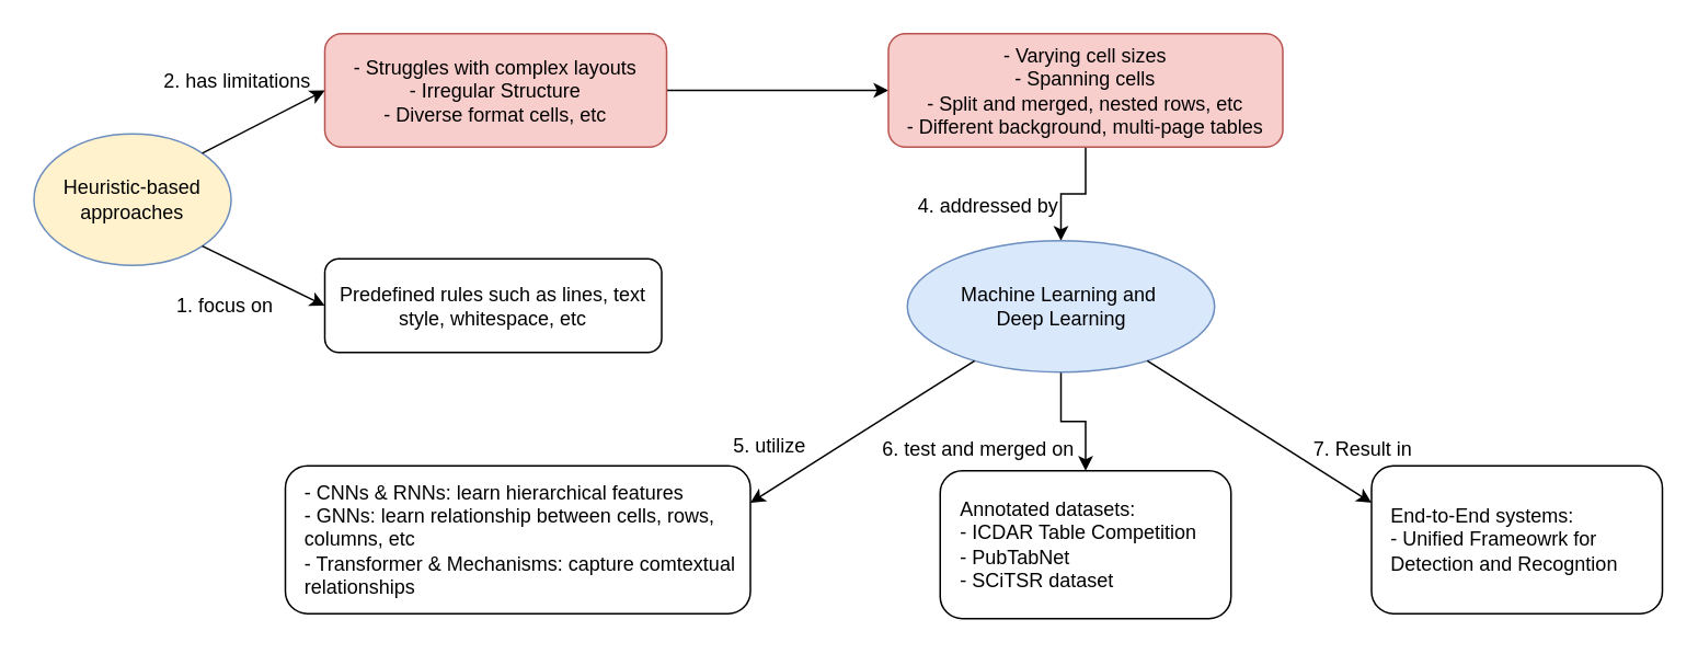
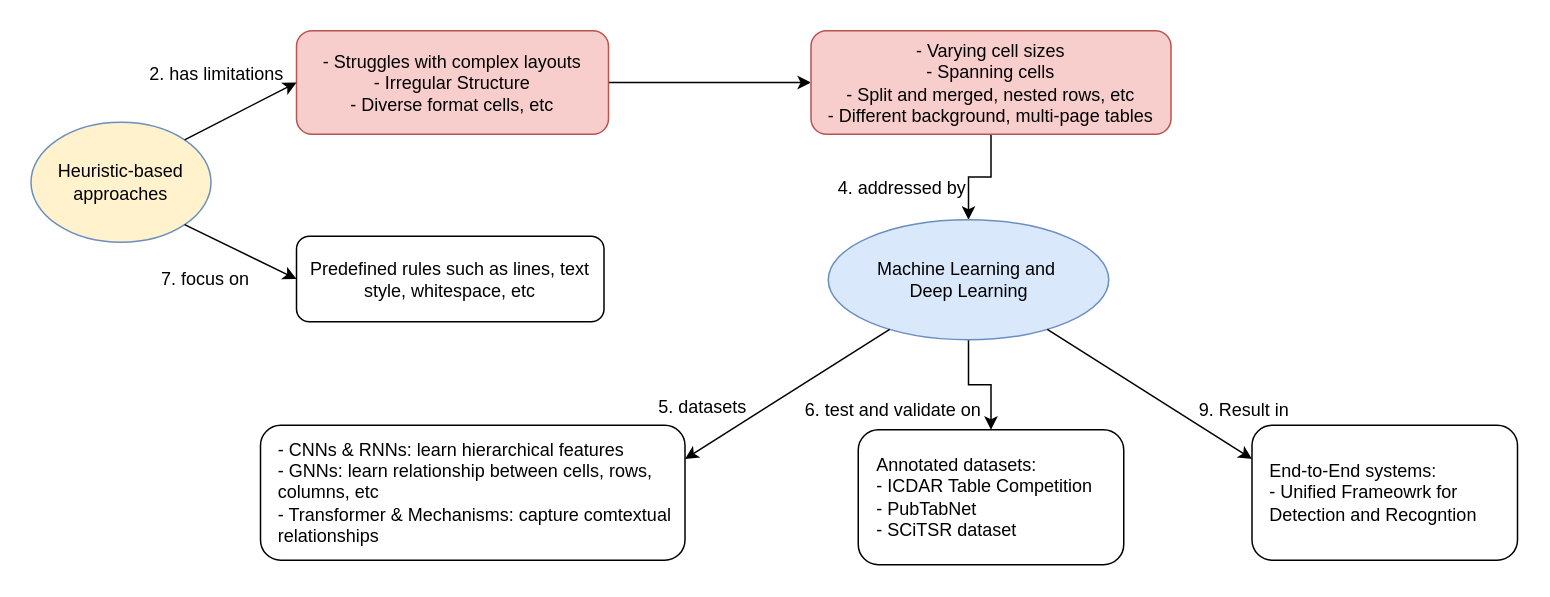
  <mxCell id="0" />
  <mxCell id="1" parent="0" />
  <mxCell id="2" value="Heuristic-based approaches" style="ellipse;whiteSpace=wrap;html=1;fillColor=#fff2cc;strokeColor=#6c8ebf;" parent="1" vertex="1"><mxGeometry x="20" y="81" width="120" height="80" as="geometry" /></mxCell>
  <mxCell id="3" style="edgeStyle=orthogonalEdgeStyle;rounded=0;orthogonalLoop=1;jettySize=auto;html=1;entryX=0;entryY=0.5;entryDx=0;entryDy=0;" parent="1" source="4" target="11" edge="1"><mxGeometry relative="1" as="geometry" /></mxCell>
  <mxCell id="4" value="&lt;div&gt;- Struggles with complex layouts&lt;/div&gt;&lt;div&gt;- Irregular Structure&lt;/div&gt;&lt;div&gt;- Diverse format cells,&amp;nbsp;&lt;span style=&quot;background-color: transparent; color: light-dark(rgb(0, 0, 0), rgb(255, 255, 255));&quot;&gt;etc&lt;/span&gt;&lt;/div&gt;" style="rounded=1;whiteSpace=wrap;html=1;fillColor=#f8cecc;strokeColor=#b85450;" parent="1" vertex="1"><mxGeometry x="197" y="20" width="208" height="69" as="geometry" /></mxCell>
  <mxCell id="5" value="" style="endArrow=classic;html=1;rounded=0;exitX=1;exitY=0;exitDx=0;exitDy=0;entryX=0;entryY=0.5;entryDx=0;entryDy=0;" parent="1" source="2" target="4" edge="1"><mxGeometry width="50" height="50" relative="1" as="geometry"><mxPoint x="473" y="198" as="sourcePoint" /><mxPoint x="523" y="148" as="targetPoint" /></mxGeometry></mxCell>
  <mxCell id="6" value="2. has limitations" style="text;html=1;align=center;verticalAlign=middle;whiteSpace=wrap;rounded=0;" parent="1" vertex="1"><mxGeometry x="80.5" y="34" width="126" height="30" as="geometry" /></mxCell>
  <mxCell id="7" value="Predefined rules such as l&lt;span style=&quot;background-color: transparent; color: light-dark(rgb(0, 0, 0), rgb(255, 255, 255));&quot;&gt;ines, text style, w&lt;/span&gt;&lt;span style=&quot;background-color: transparent; color: light-dark(rgb(0, 0, 0), rgb(255, 255, 255));&quot;&gt;hitespace, etc&lt;/span&gt;" style="rounded=1;whiteSpace=wrap;html=1;" parent="1" vertex="1"><mxGeometry x="197" y="157" width="205" height="57" as="geometry" /></mxCell>
- <mxCell id="8" value="1. focus on" style="text;html=1;align=center;verticalAlign=middle;whiteSpace=wrap;rounded=0;" parent="1" vertex="1"><mxGeometry x="97" y="170.5" width="79" height="30" as="geometry" /></mxCell>
+ <mxCell id="8" value="7. focus on" style="text;html=1;align=center;verticalAlign=middle;whiteSpace=wrap;rounded=0;" parent="1" vertex="1"><mxGeometry x="97" y="170.5" width="79" height="30" as="geometry" /></mxCell>
  <mxCell id="9" value="" style="endArrow=classic;html=1;rounded=0;exitX=1;exitY=1;exitDx=0;exitDy=0;entryX=0;entryY=0.5;entryDx=0;entryDy=0;" parent="1" source="2" target="7" edge="1"><mxGeometry width="50" height="50" relative="1" as="geometry"><mxPoint x="473" y="198" as="sourcePoint" /><mxPoint x="523" y="148" as="targetPoint" /></mxGeometry></mxCell>
  <mxCell id="10" style="edgeStyle=orthogonalEdgeStyle;rounded=0;orthogonalLoop=1;jettySize=auto;html=1;entryX=0.5;entryY=0;entryDx=0;entryDy=0;" parent="1" source="11" target="13" edge="1"><mxGeometry relative="1" as="geometry" /></mxCell>
  <mxCell id="11" value="&lt;div&gt;- Varying cell sizes&lt;/div&gt;&lt;div&gt;- Spanning cells&lt;/div&gt;&lt;div&gt;- Split and merged, nested rows,&amp;nbsp;&lt;span style=&quot;background-color: transparent; color: light-dark(rgb(0, 0, 0), rgb(255, 255, 255));&quot;&gt;etc&lt;/span&gt;&lt;/div&gt;&lt;div&gt;&lt;span style=&quot;background-color: transparent; color: light-dark(rgb(0, 0, 0), rgb(255, 255, 255));&quot;&gt;- Different background, multi-page tables&lt;/span&gt;&lt;/div&gt;" style="rounded=1;whiteSpace=wrap;html=1;fillColor=#f8cecc;strokeColor=#b85450;" parent="1" vertex="1"><mxGeometry x="540" y="20" width="240" height="69" as="geometry" /></mxCell>
  <mxCell id="12" style="edgeStyle=orthogonalEdgeStyle;rounded=0;orthogonalLoop=1;jettySize=auto;html=1;entryX=0.5;entryY=0;entryDx=0;entryDy=0;" parent="1" source="13" target="18" edge="1"><mxGeometry relative="1" as="geometry" /></mxCell>
  <mxCell id="13" value="Machine Learning and&amp;nbsp;&lt;div&gt;Deep Learning&lt;/div&gt;" style="ellipse;whiteSpace=wrap;html=1;fillColor=#dae8fc;strokeColor=#6c8ebf;" parent="1" vertex="1"><mxGeometry x="551.5" y="146" width="187" height="80" as="geometry" /></mxCell>
  <mxCell id="14" value="4. addressed by" style="text;html=1;align=center;verticalAlign=middle;whiteSpace=wrap;rounded=0;" parent="1" vertex="1"><mxGeometry x="538" y="110" width="126" height="30" as="geometry" /></mxCell>
  <mxCell id="15" value="- CNNs &amp;amp; RNNs: learn hierarchical features&lt;div&gt;- GNNs: learn relationship between cells, rows, columns, etc&lt;/div&gt;&lt;div&gt;- Transformer &amp;amp; Mechanisms: capture comtextual relationships&lt;/div&gt;" style="rounded=1;whiteSpace=wrap;html=1;align=left;spacingLeft=10;" parent="1" vertex="1"><mxGeometry x="173" y="283" width="283" height="90" as="geometry" /></mxCell>
  <mxCell id="16" value="" style="endArrow=classic;html=1;rounded=0;entryX=1;entryY=0.25;entryDx=0;entryDy=0;" parent="1" source="13" target="15" edge="1"><mxGeometry width="50" height="50" relative="1" as="geometry"><mxPoint x="472" y="287" as="sourcePoint" /><mxPoint x="522" y="237" as="targetPoint" /></mxGeometry></mxCell>
- <mxCell id="17" value="5. utilize" style="text;html=1;align=center;verticalAlign=middle;whiteSpace=wrap;rounded=0;" parent="1" vertex="1"><mxGeometry x="405" y="256" width="126" height="30" as="geometry" /></mxCell>
+ <mxCell id="17" value="5. datasets" style="text;html=1;align=center;verticalAlign=middle;whiteSpace=wrap;rounded=0;" parent="1" vertex="1"><mxGeometry x="405" y="256" width="126" height="30" as="geometry" /></mxCell>
  <mxCell id="18" value="Annotated datasets:&lt;div&gt;- ICDAR Table Competition&lt;/div&gt;&lt;div&gt;- PubTabNet&lt;/div&gt;&lt;div&gt;- SCiTSR dataset&lt;/div&gt;" style="rounded=1;whiteSpace=wrap;html=1;align=left;spacingLeft=10;" parent="1" vertex="1"><mxGeometry x="571.5" y="286" width="177" height="90" as="geometry" /></mxCell>
- <mxCell id="19" value="6. test and merged on" style="text;html=1;align=center;verticalAlign=middle;whiteSpace=wrap;rounded=0;" parent="1" vertex="1"><mxGeometry x="532" y="258" width="126" height="30" as="geometry" /></mxCell>
+ <mxCell id="19" value="6. test and validate on" style="text;html=1;align=center;verticalAlign=middle;whiteSpace=wrap;rounded=0;" parent="1" vertex="1"><mxGeometry x="532" y="258" width="126" height="30" as="geometry" /></mxCell>
  <mxCell id="20" value="End-to-End systems:&lt;div&gt;- Unified Frameowrk for Detection and Recogntion&lt;/div&gt;" style="rounded=1;whiteSpace=wrap;html=1;align=left;spacingLeft=10;" parent="1" vertex="1"><mxGeometry x="834" y="283" width="177" height="90" as="geometry" /></mxCell>
  <mxCell id="21" value="" style="endArrow=classic;html=1;rounded=0;entryX=0;entryY=0.25;entryDx=0;entryDy=0;" parent="1" source="13" target="20" edge="1"><mxGeometry width="50" height="50" relative="1" as="geometry"><mxPoint x="499" y="236" as="sourcePoint" /><mxPoint x="549" y="186" as="targetPoint" /></mxGeometry></mxCell>
- <mxCell id="22" value="7. Result in" style="text;html=1;align=center;verticalAlign=middle;whiteSpace=wrap;rounded=0;" parent="1" vertex="1"><mxGeometry x="766" y="258" width="126" height="30" as="geometry" /></mxCell>
+ <mxCell id="22" value="9. Result in" style="text;html=1;align=center;verticalAlign=middle;whiteSpace=wrap;rounded=0;" parent="1" vertex="1"><mxGeometry x="766" y="258" width="126" height="30" as="geometry" /></mxCell>
